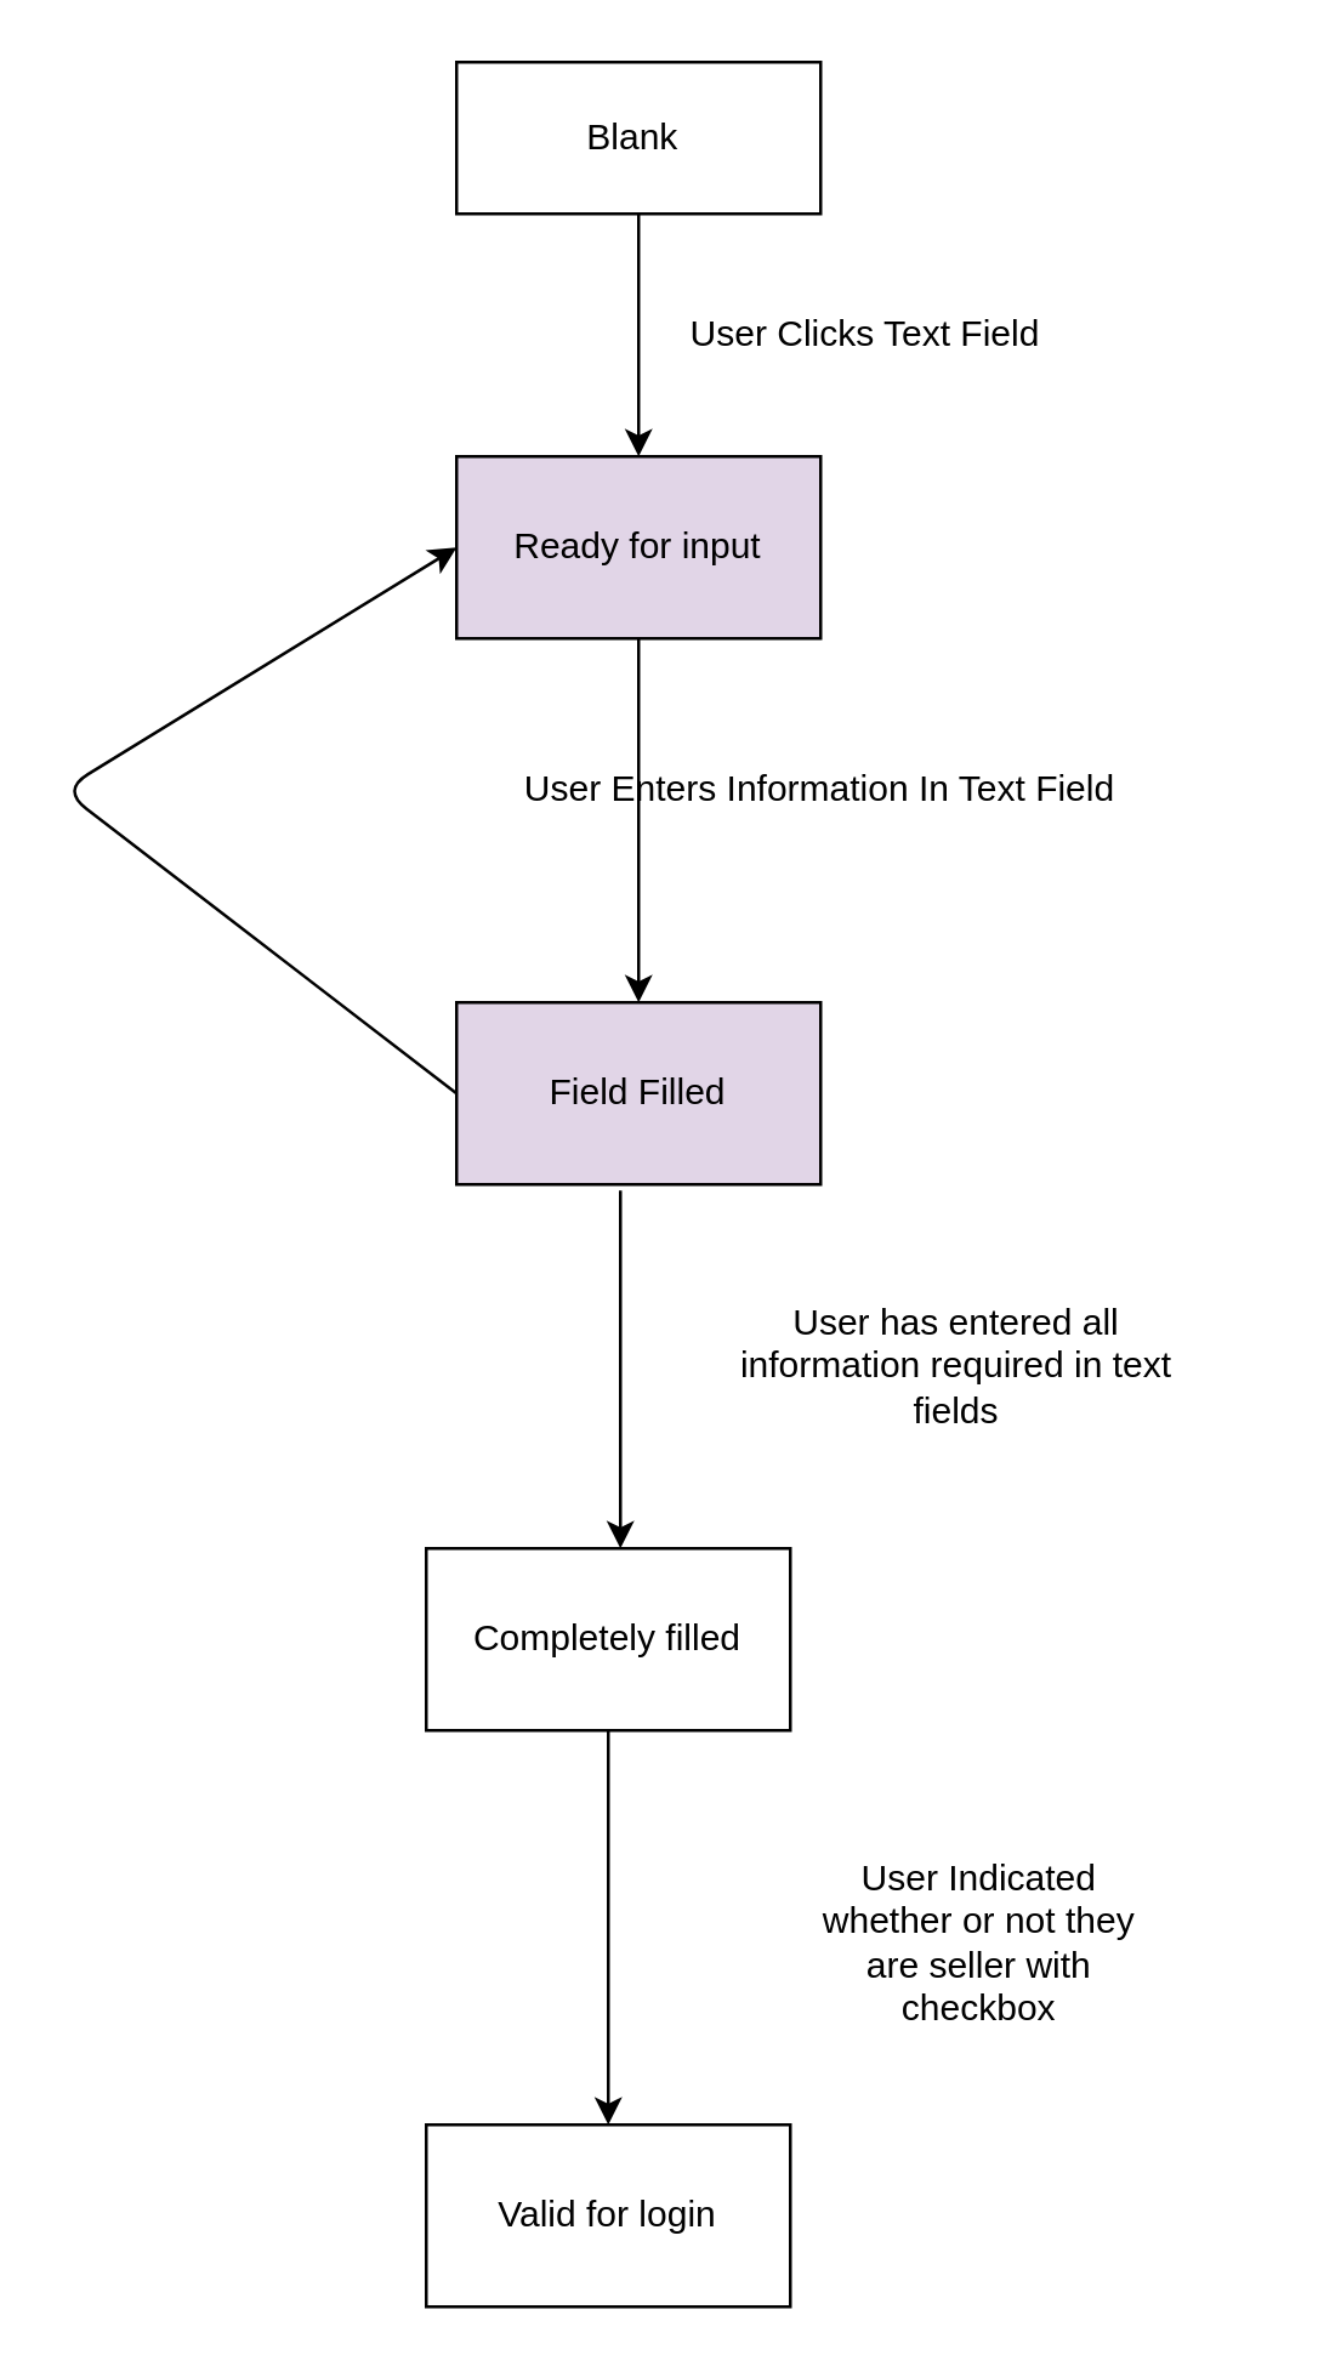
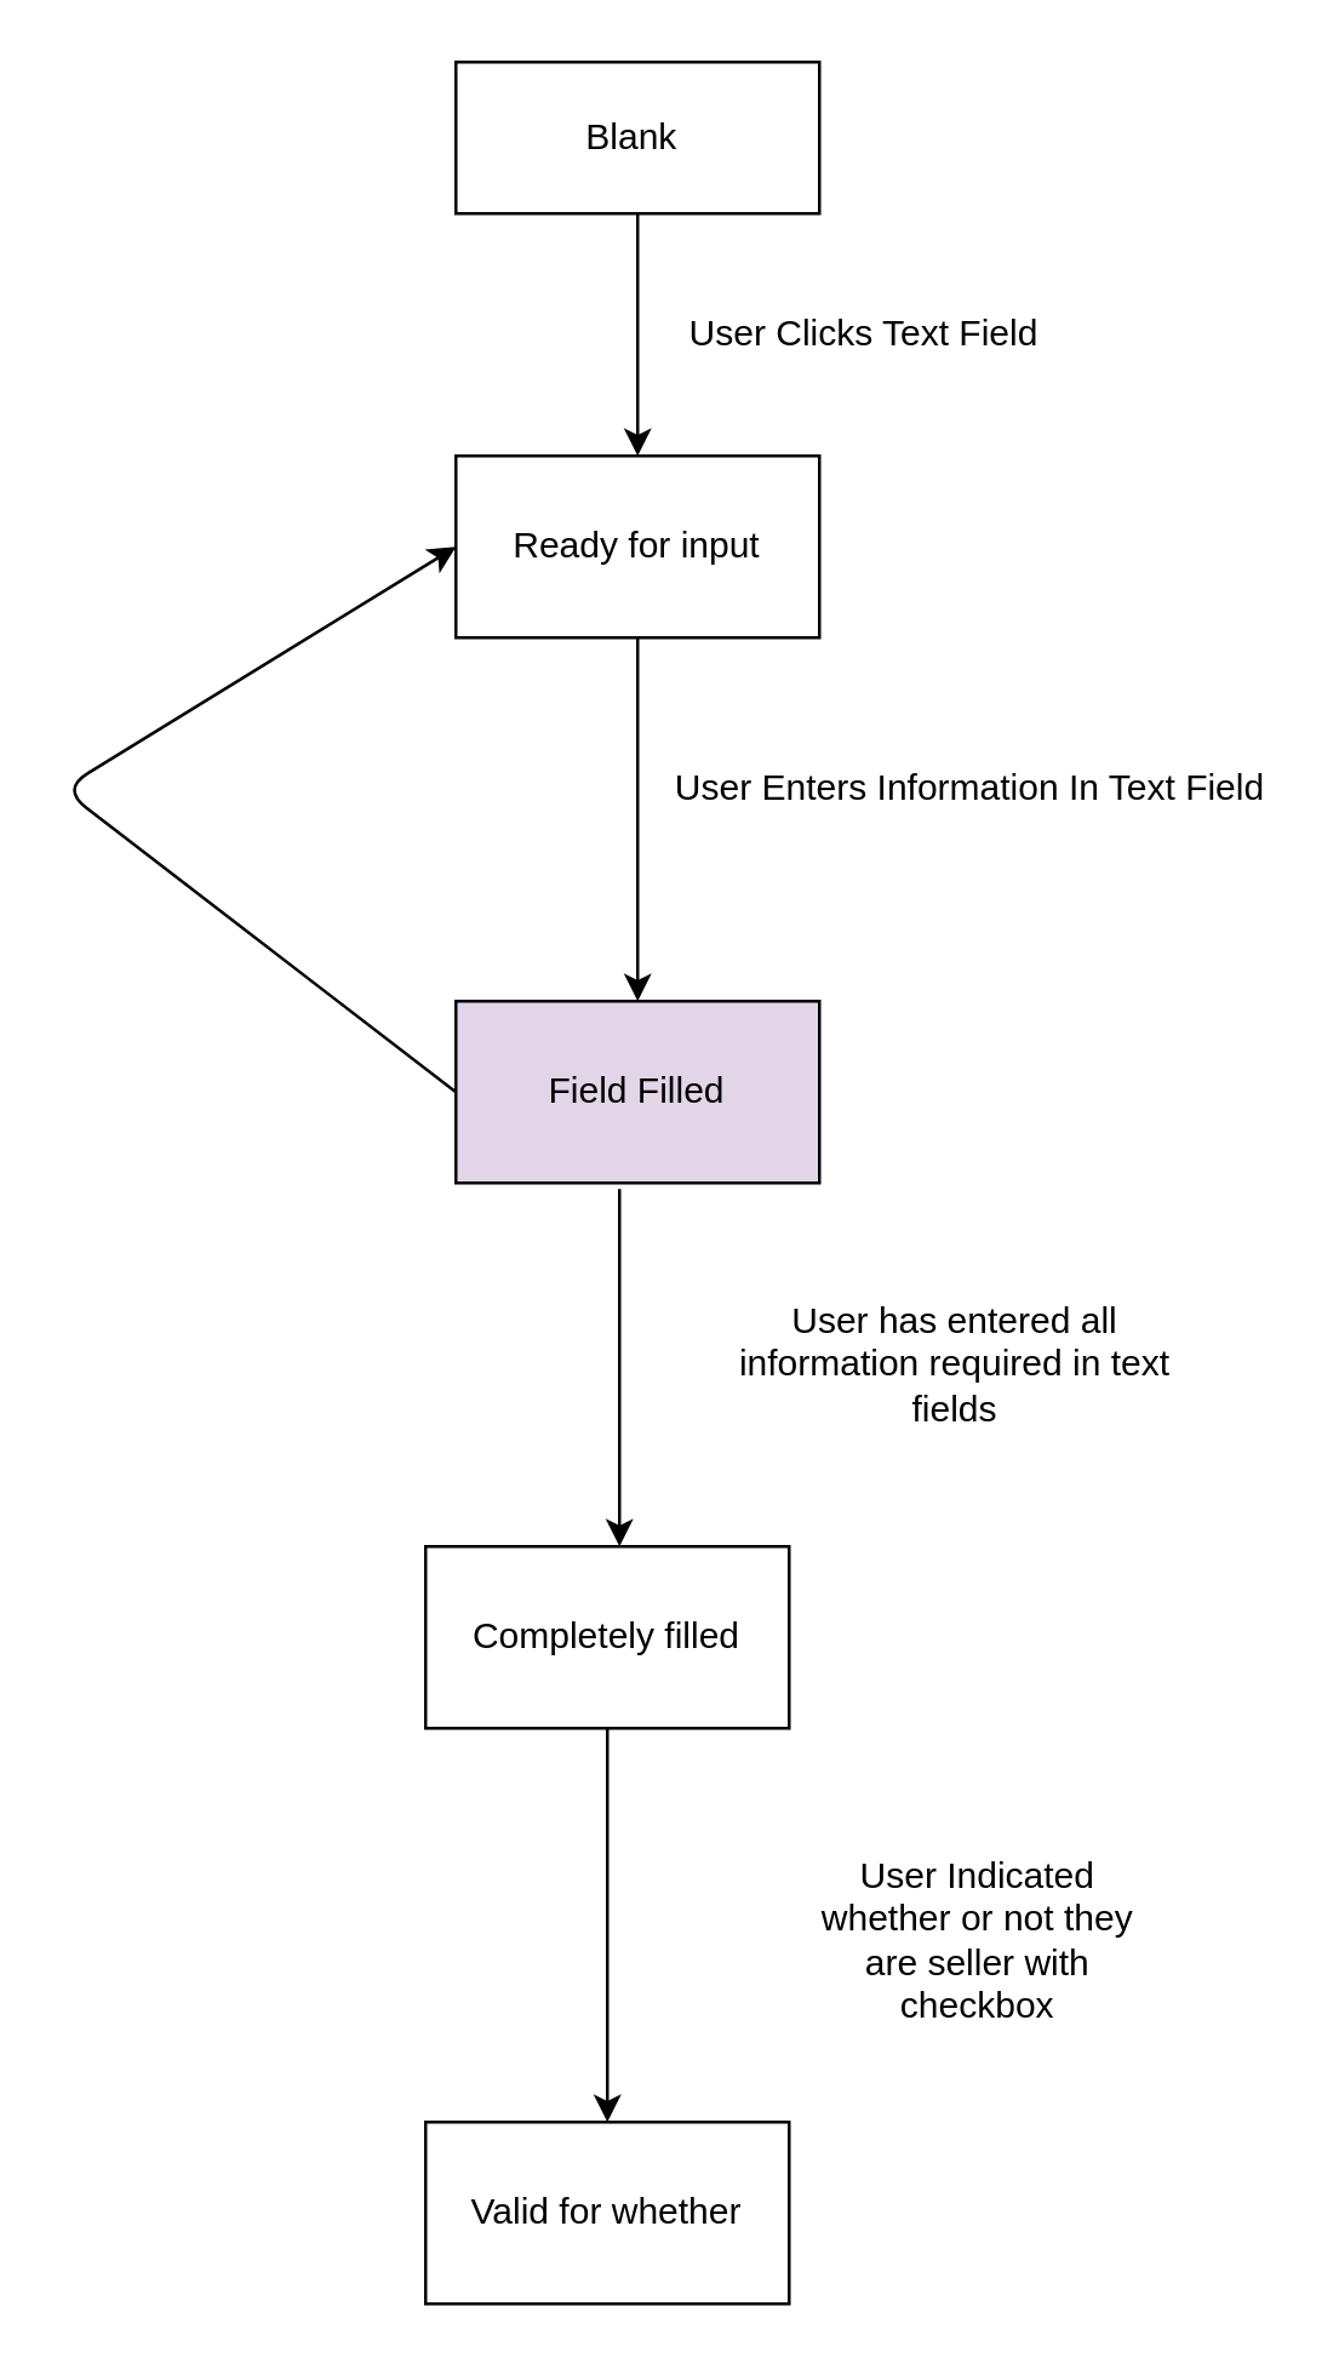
  <mxCell id="0" />
  <mxCell id="1" parent="0" />
  <mxCell id="2" value="Blank&amp;nbsp;" style="rounded=0;whiteSpace=wrap;html=1;" vertex="1" parent="1"><mxGeometry x="150" y="20" width="120" height="50" as="geometry" /></mxCell>
  <mxCell id="3" value="" style="endArrow=classic;html=1;exitX=0.5;exitY=1;exitDx=0;exitDy=0;" edge="1" parent="1" source="2"><mxGeometry width="50" height="50" relative="1" as="geometry"><mxPoint x="190" y="170" as="sourcePoint" /><mxPoint x="210" y="150" as="targetPoint" /></mxGeometry></mxCell>
  <mxCell id="4" value="User Clicks Text Field" style="text;html=1;strokeColor=none;fillColor=none;align=center;verticalAlign=middle;whiteSpace=wrap;rounded=0;" vertex="1" parent="1"><mxGeometry x="220" y="100" width="130" height="20" as="geometry" /></mxCell>
- <mxCell id="5" value="Ready for input" style="rounded=0;whiteSpace=wrap;html=1;fillColor=#e1d5e7;" vertex="1" parent="1"><mxGeometry x="150" y="150" width="120" height="60" as="geometry" /></mxCell>
+ <mxCell id="5" value="Ready for input" style="rounded=0;whiteSpace=wrap;html=1;" vertex="1" parent="1"><mxGeometry x="150" y="150" width="120" height="60" as="geometry" /></mxCell>
  <mxCell id="6" value="" style="endArrow=classic;html=1;exitX=0.5;exitY=1;exitDx=0;exitDy=0;" edge="1" parent="1" source="5"><mxGeometry width="50" height="50" relative="1" as="geometry"><mxPoint x="180" y="330" as="sourcePoint" /><mxPoint x="210" y="330" as="targetPoint" /></mxGeometry></mxCell>
- <mxCell id="7" value="User Enters Information In Text Field" style="text;html=1;strokeColor=none;fillColor=none;align=center;verticalAlign=middle;whiteSpace=wrap;rounded=0;" vertex="1" parent="1"><mxGeometry x="170" y="250" width="200" height="20" as="geometry" /></mxCell>
+ <mxCell id="7" value="User Enters Information In Text Field" style="text;html=1;strokeColor=none;fillColor=none;align=center;verticalAlign=middle;whiteSpace=wrap;rounded=0;" vertex="1" parent="1"><mxGeometry x="220" y="250" width="200" height="20" as="geometry" /></mxCell>
  <mxCell id="8" value="Field Filled" style="rounded=0;whiteSpace=wrap;html=1;fillColor=#e1d5e7;" vertex="1" parent="1"><mxGeometry x="150" y="330" width="120" height="60" as="geometry" /></mxCell>
  <mxCell id="9" value="" style="endArrow=classic;html=1;exitX=0;exitY=0.5;exitDx=0;exitDy=0;entryX=0;entryY=0.5;entryDx=0;entryDy=0;" edge="1" parent="1" source="8" target="5"><mxGeometry width="50" height="50" relative="1" as="geometry"><mxPoint x="70" y="310" as="sourcePoint" /><mxPoint x="120" y="260" as="targetPoint" /><Array as="points"><mxPoint x="20" y="260" /></Array></mxGeometry></mxCell>
  <mxCell id="10" value="" style="endArrow=classic;html=1;exitX=0.45;exitY=1.033;exitDx=0;exitDy=0;exitPerimeter=0;" edge="1" parent="1" source="8"><mxGeometry width="50" height="50" relative="1" as="geometry"><mxPoint x="200" y="470" as="sourcePoint" /><mxPoint x="204" y="510" as="targetPoint" /></mxGeometry></mxCell>
  <mxCell id="11" value="User has entered all information required in text fields" style="text;html=1;strokeColor=none;fillColor=none;align=center;verticalAlign=middle;whiteSpace=wrap;rounded=0;" vertex="1" parent="1"><mxGeometry x="230" y="440" width="170" height="20" as="geometry" /></mxCell>
  <mxCell id="12" value="Completely filled" style="rounded=0;whiteSpace=wrap;html=1;" vertex="1" parent="1"><mxGeometry x="140" y="510" width="120" height="60" as="geometry" /></mxCell>
  <mxCell id="13" value="" style="endArrow=classic;html=1;exitX=0.5;exitY=1;exitDx=0;exitDy=0;" edge="1" parent="1" source="12"><mxGeometry width="50" height="50" relative="1" as="geometry"><mxPoint x="170" y="680" as="sourcePoint" /><mxPoint x="200" y="700" as="targetPoint" /></mxGeometry></mxCell>
- <mxCell id="14" value="Valid for login" style="rounded=0;whiteSpace=wrap;html=1;" vertex="1" parent="1"><mxGeometry x="140" y="700" width="120" height="60" as="geometry" /></mxCell>
+ <mxCell id="14" value="Valid for whether" style="rounded=0;whiteSpace=wrap;html=1;" vertex="1" parent="1"><mxGeometry x="140" y="700" width="120" height="60" as="geometry" /></mxCell>
  <mxCell id="15" value="User Indicated whether or not they are seller with checkbox" style="text;html=1;strokeColor=none;fillColor=none;align=center;verticalAlign=middle;whiteSpace=wrap;rounded=0;" vertex="1" parent="1"><mxGeometry x="265" y="630" width="115" height="20" as="geometry" /></mxCell>
